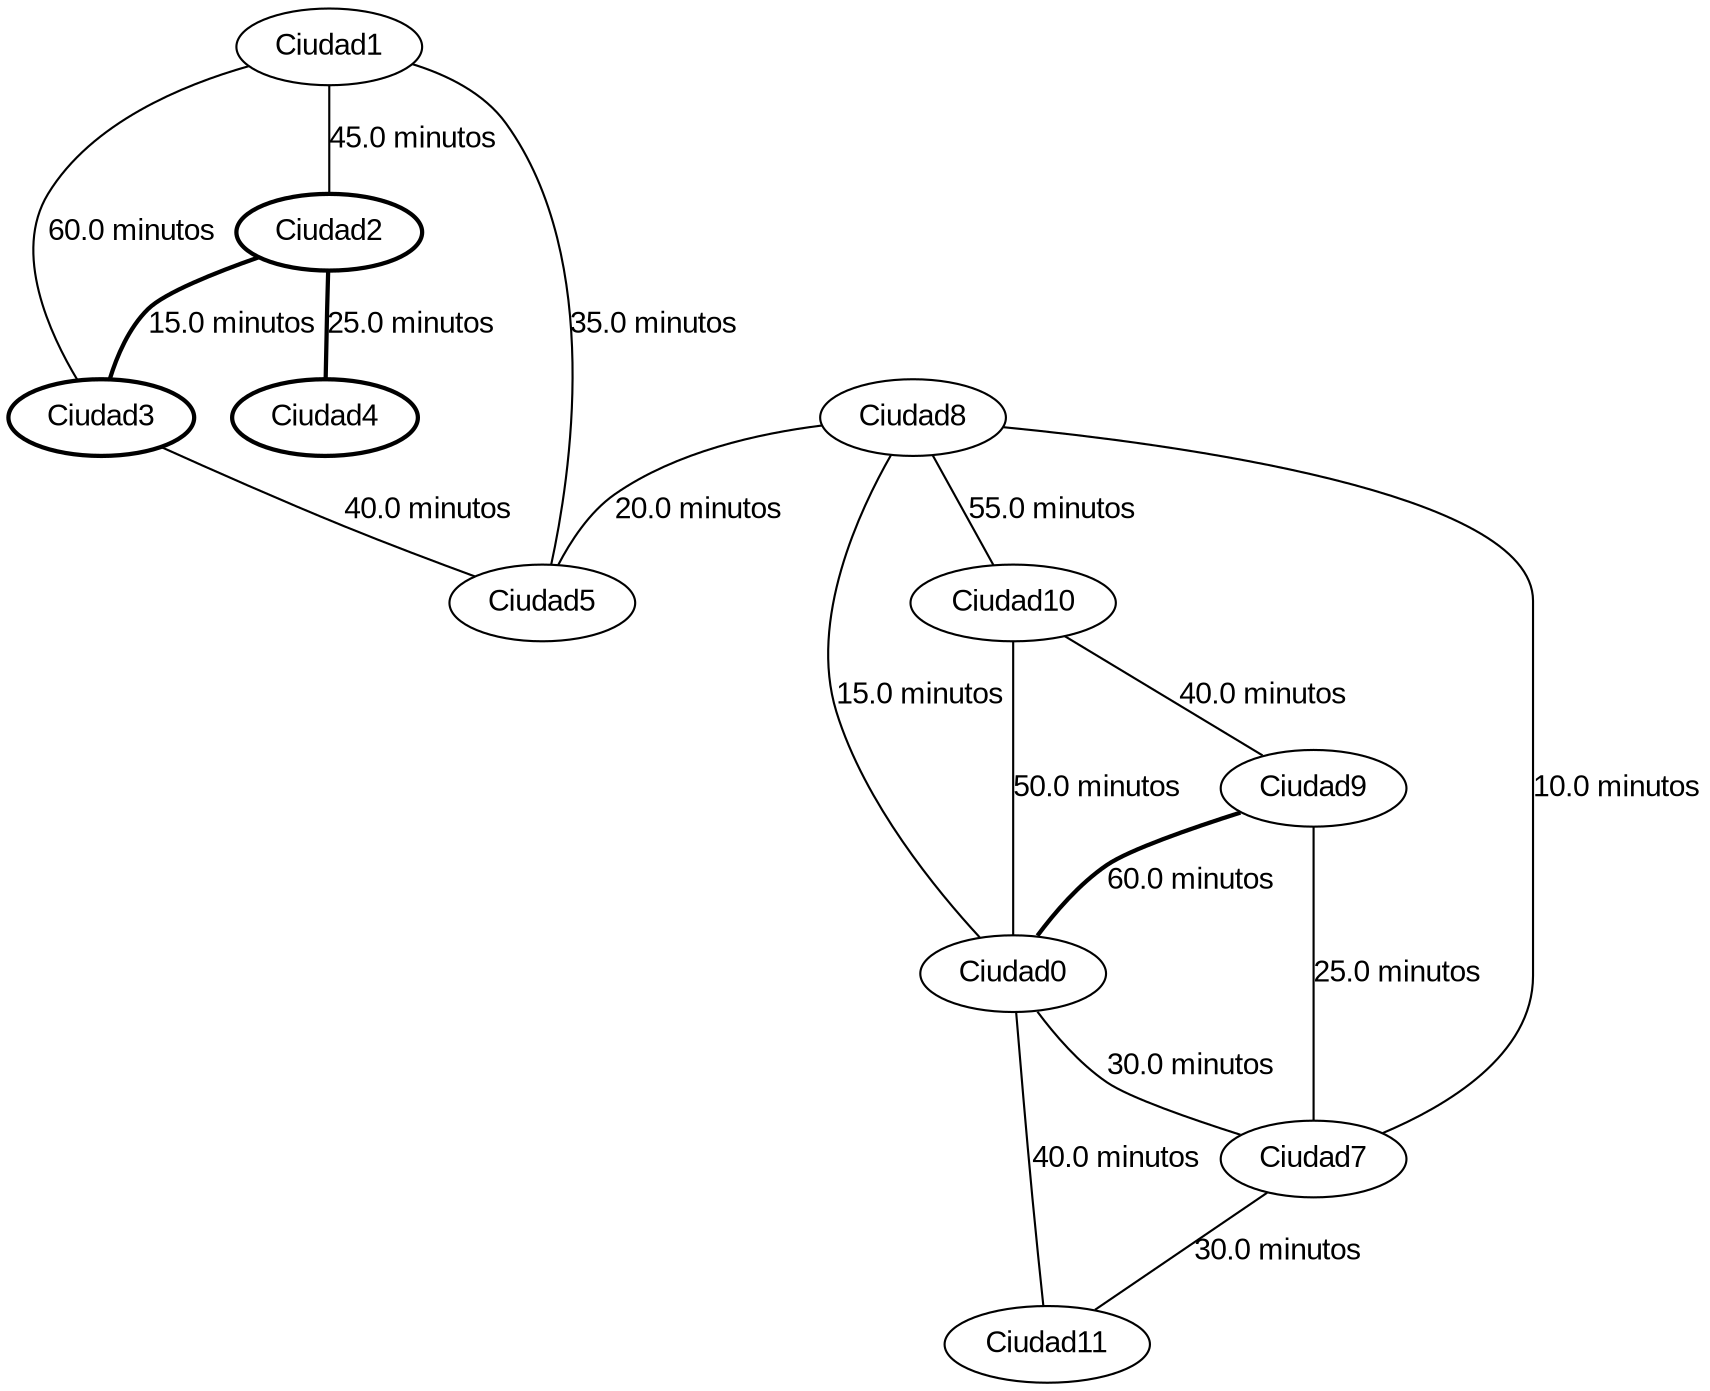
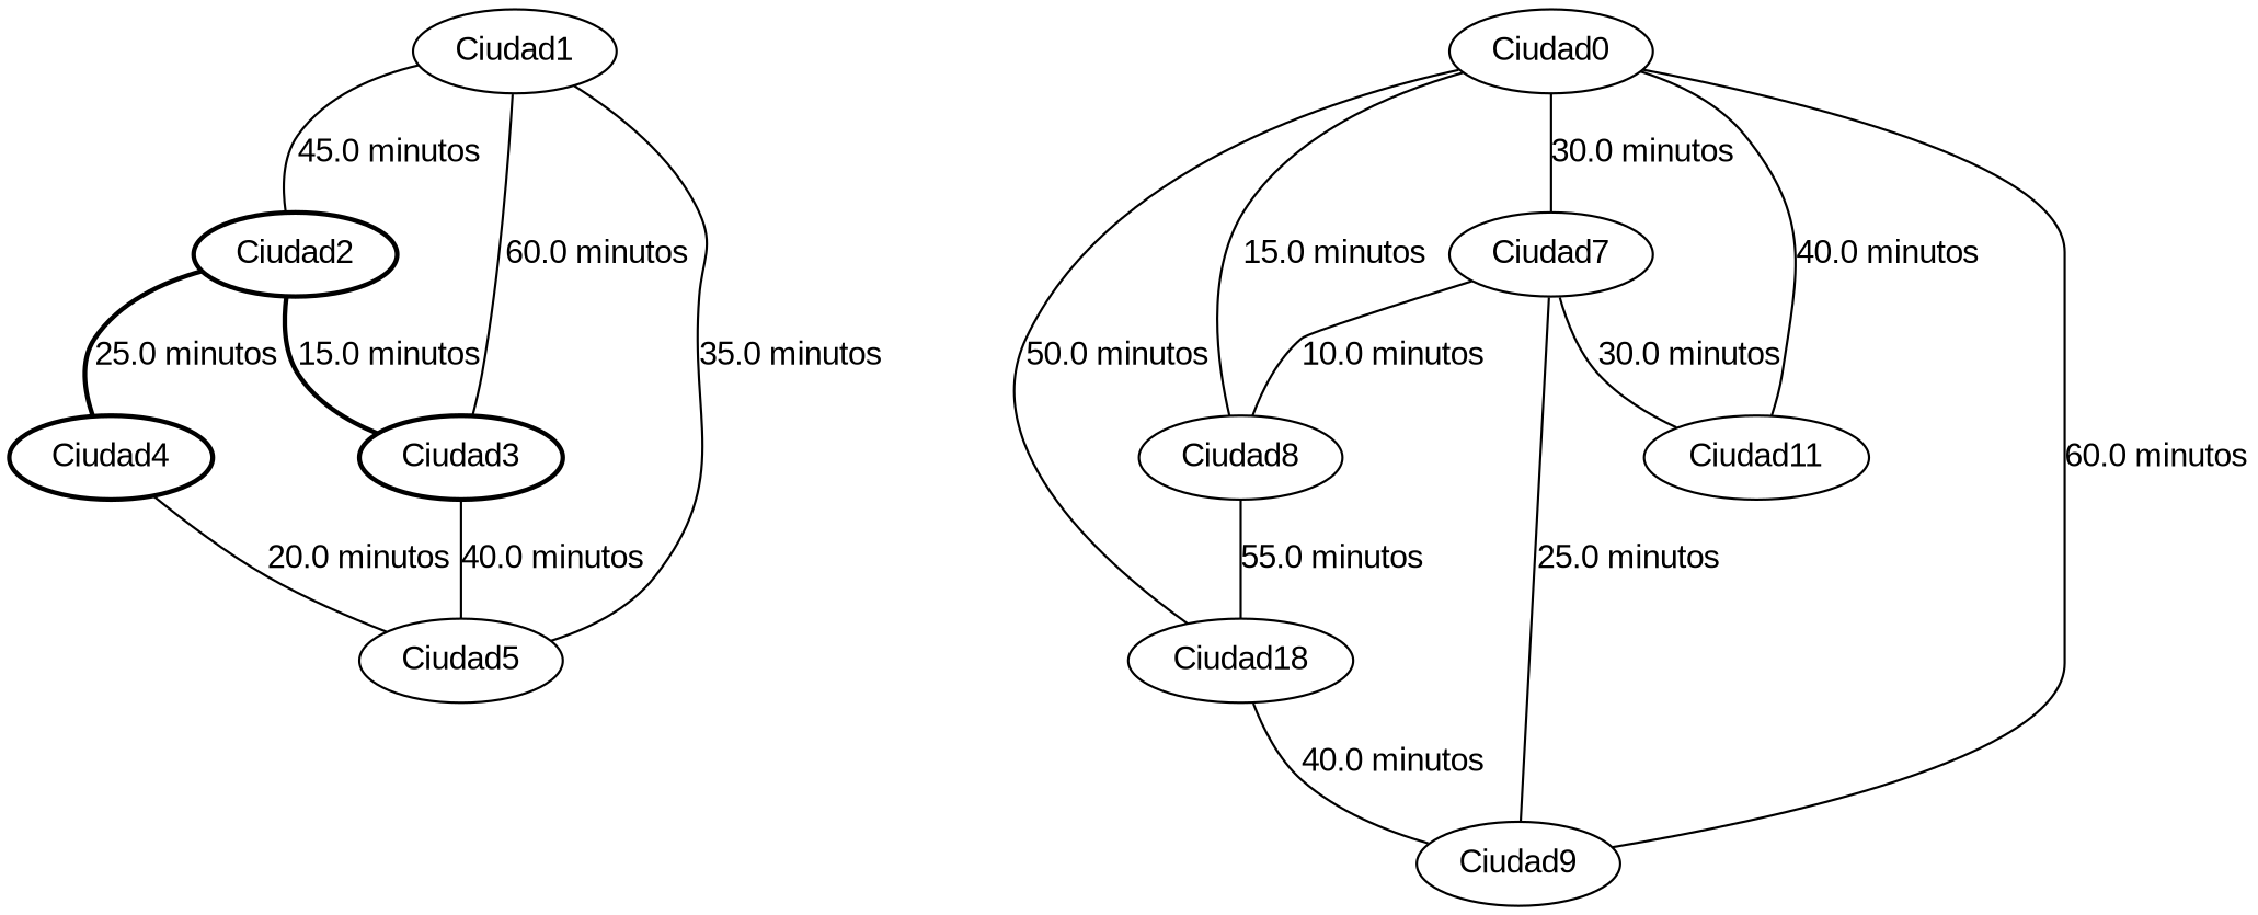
  strict graph {
    fontname="Liberation Sans"
    node [fontname="Liberation Sans" style=solid]
    edge [fontname="Liberation Sans" style=solid]
    n1 [label=Ciudad1]
    n2 [label=Ciudad2 style=bold]
    n3 [label=Ciudad3 style=bold]
    n4 [label=Ciudad4 style=bold]
    n5 [label=Ciudad5]
    n6 [label=Ciudad0]
    n7 [label=Ciudad7]
    n8 [label=Ciudad8]
-   n9 [label=Ciudad10]
+   n9 [label=Ciudad18]
    n10 [label=Ciudad9]
    n11 [label=Ciudad11]
    n1 -- n2 [label="45.0 minutos"]
    n1 -- n3 [label="60.0 minutos"]
    n2 -- n3 [label="15.0 minutos" style=bold]
    n2 -- n4 [label="25.0 minutos" style=bold]
    n3 -- n5 [label="40.0 minutos"]
-   n8 -- n5 [label="20.0 minutos"]
+   n4 -- n5 [label="20.0 minutos"]
    n5 -- n1 [label="35.0 minutos"]
    n6 -- n7 [label="30.0 minutos"]
    n6 -- n8 [label="15.0 minutos"]
    n6 -- n9 [label="50.0 minutos"]
    n7 -- n8 [label="10.0 minutos"]
    n7 -- n10 [label="25.0 minutos"]
    n7 -- n11 [label="30.0 minutos"]
    n8 -- n9 [label="55.0 minutos"]
    n9 -- n10 [label="40.0 minutos"]
-   n10 -- n6 [label="60.0 minutos" style=bold]
+   n10 -- n6 [label="60.0 minutos"]
    n11 -- n6 [label="40.0 minutos"]
  }
